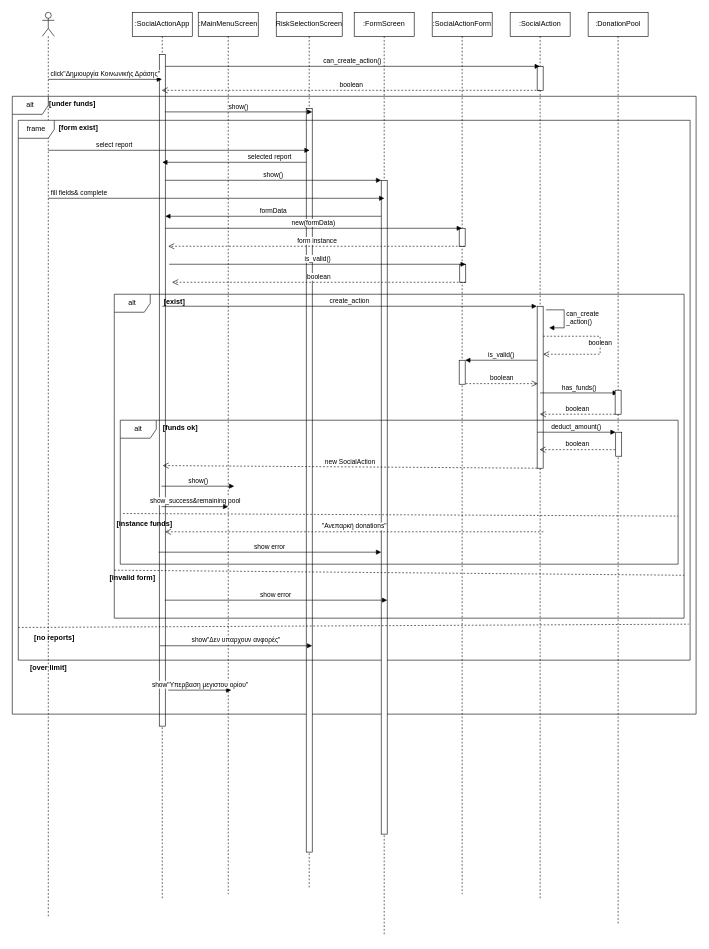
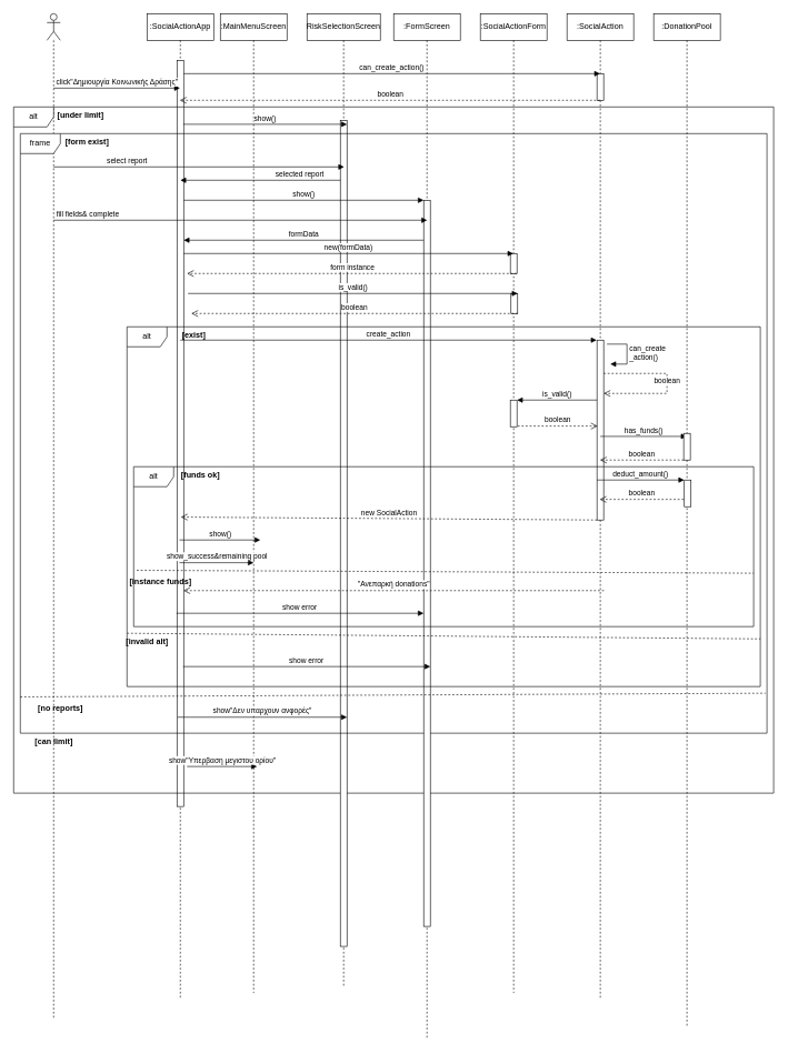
  <mxCell id="0" />
  <mxCell id="1" parent="0" />
  <mxCell id="2" value="" style="shape=umlLifeline;perimeter=lifelinePerimeter;whiteSpace=wrap;html=1;container=1;dropTarget=0;collapsible=0;recursiveResize=0;outlineConnect=0;portConstraint=eastwest;newEdgeStyle={&quot;curved&quot;:0,&quot;rounded&quot;:0};participant=umlActor;" vertex="1" parent="1"><mxGeometry x="70" y="20" width="20" height="1510" as="geometry" /></mxCell>
  <mxCell id="3" value=":SocialActionApp" style="shape=umlLifeline;perimeter=lifelinePerimeter;whiteSpace=wrap;html=1;container=1;dropTarget=0;collapsible=0;recursiveResize=0;outlineConnect=0;portConstraint=eastwest;newEdgeStyle={&quot;curved&quot;:0,&quot;rounded&quot;:0};" vertex="1" parent="1"><mxGeometry x="220" y="20" width="100" height="1480" as="geometry" /></mxCell>
  <mxCell id="4" value="" style="html=1;points=[[0,0,0,0,5],[0,1,0,0,-5],[1,0,0,0,5],[1,1,0,0,-5]];perimeter=orthogonalPerimeter;outlineConnect=0;targetShapes=umlLifeline;portConstraint=eastwest;newEdgeStyle={&quot;curved&quot;:0,&quot;rounded&quot;:0};" vertex="1" parent="3"><mxGeometry x="45" y="70" width="10" height="1120" as="geometry" /></mxCell>
  <mxCell id="5" value=":MainMenuScreen" style="shape=umlLifeline;perimeter=lifelinePerimeter;whiteSpace=wrap;html=1;container=1;dropTarget=0;collapsible=0;recursiveResize=0;outlineConnect=0;portConstraint=eastwest;newEdgeStyle={&quot;curved&quot;:0,&quot;rounded&quot;:0};" vertex="1" parent="1"><mxGeometry x="330" y="20" width="100" height="1470" as="geometry" /></mxCell>
  <mxCell id="6" value="RiskSelectionScreen" style="shape=umlLifeline;perimeter=lifelinePerimeter;whiteSpace=wrap;html=1;container=1;dropTarget=0;collapsible=0;recursiveResize=0;outlineConnect=0;portConstraint=eastwest;newEdgeStyle={&quot;curved&quot;:0,&quot;rounded&quot;:0};" vertex="1" parent="1"><mxGeometry x="460" y="20" width="110" height="1460" as="geometry" /></mxCell>
  <mxCell id="7" value=":FormScreen" style="shape=umlLifeline;perimeter=lifelinePerimeter;whiteSpace=wrap;html=1;container=1;dropTarget=0;collapsible=0;recursiveResize=0;outlineConnect=0;portConstraint=eastwest;newEdgeStyle={&quot;curved&quot;:0,&quot;rounded&quot;:0};" vertex="1" parent="1"><mxGeometry x="590" y="20" width="100" height="1540" as="geometry" /></mxCell>
  <mxCell id="8" value=":SocialActionForm" style="shape=umlLifeline;perimeter=lifelinePerimeter;whiteSpace=wrap;html=1;container=1;dropTarget=0;collapsible=0;recursiveResize=0;outlineConnect=0;portConstraint=eastwest;newEdgeStyle={&quot;curved&quot;:0,&quot;rounded&quot;:0};" vertex="1" parent="1"><mxGeometry x="720" y="20" width="100" height="1470" as="geometry" /></mxCell>
  <mxCell id="9" value="" style="html=1;points=[[0,0,0,0,5],[0,1,0,0,-5],[1,0,0,0,5],[1,1,0,0,-5]];perimeter=orthogonalPerimeter;outlineConnect=0;targetShapes=umlLifeline;portConstraint=eastwest;newEdgeStyle={&quot;curved&quot;:0,&quot;rounded&quot;:0};" vertex="1" parent="8"><mxGeometry x="45" y="360" width="10" height="30" as="geometry" /></mxCell>
  <mxCell id="10" value=":SocialAction" style="shape=umlLifeline;perimeter=lifelinePerimeter;whiteSpace=wrap;html=1;container=1;dropTarget=0;collapsible=0;recursiveResize=0;outlineConnect=0;portConstraint=eastwest;newEdgeStyle={&quot;curved&quot;:0,&quot;rounded&quot;:0};" vertex="1" parent="1"><mxGeometry x="850" y="20" width="100" height="1480" as="geometry" /></mxCell>
  <mxCell id="11" value="" style="html=1;points=[[0,0,0,0,5],[0,1,0,0,-5],[1,0,0,0,5],[1,1,0,0,-5]];perimeter=orthogonalPerimeter;outlineConnect=0;targetShapes=umlLifeline;portConstraint=eastwest;newEdgeStyle={&quot;curved&quot;:0,&quot;rounded&quot;:0};" vertex="1" parent="10"><mxGeometry x="45" y="90" width="10" height="40" as="geometry" /></mxCell>
  <mxCell id="12" value=":DonationPool" style="shape=umlLifeline;perimeter=lifelinePerimeter;whiteSpace=wrap;html=1;container=1;dropTarget=0;collapsible=0;recursiveResize=0;outlineConnect=0;portConstraint=eastwest;newEdgeStyle={&quot;curved&quot;:0,&quot;rounded&quot;:0};" vertex="1" parent="1"><mxGeometry x="980" y="20" width="100" height="1520" as="geometry" /></mxCell>
  <mxCell id="13" value="click&quot;Δημιουργία Κοινωνικής Δράσης&quot;" style="html=1;verticalAlign=bottom;endArrow=block;curved=0;rounded=0;exitX=0.5;exitY=0.074;exitDx=0;exitDy=0;exitPerimeter=0;" edge="1" parent="1" source="2" target="3"><mxGeometry width="80" relative="1" as="geometry"><mxPoint x="90" y="90" as="sourcePoint" /><mxPoint x="170" y="90" as="targetPoint" /></mxGeometry></mxCell>
  <mxCell id="14" value="can_create_action()" style="html=1;verticalAlign=bottom;endArrow=block;curved=0;rounded=0;" edge="1" parent="1"><mxGeometry width="80" relative="1" as="geometry"><mxPoint x="275" y="110" as="sourcePoint" /><mxPoint x="899.5" y="110" as="targetPoint" /></mxGeometry></mxCell>
  <mxCell id="15" value="boolean" style="html=1;verticalAlign=bottom;endArrow=open;dashed=1;endSize=8;curved=0;rounded=0;" edge="1" parent="1"><mxGeometry relative="1" as="geometry"><mxPoint x="899.5" y="150" as="sourcePoint" /><mxPoint x="269.167" y="150" as="targetPoint" /></mxGeometry></mxCell>
  <mxCell id="16" value="alt" style="shape=umlFrame;whiteSpace=wrap;html=1;pointerEvents=0;" vertex="1" parent="1"><mxGeometry x="20" y="160" width="1140" height="1030" as="geometry" /></mxCell>
- <mxCell id="17" value="[under funds]" style="text;align=center;fontStyle=1;verticalAlign=middle;spacingLeft=3;spacingRight=3;strokeColor=none;rotatable=0;points=[[0,0.5],[1,0.5]];portConstraint=eastwest;html=1;" vertex="1" parent="1"><mxGeometry x="80" y="160" width="80" height="26" as="geometry" /></mxCell>
+ <mxCell id="17" value="[under limit]" style="text;align=center;fontStyle=1;verticalAlign=middle;spacingLeft=3;spacingRight=3;strokeColor=none;rotatable=0;points=[[0,0.5],[1,0.5]];portConstraint=eastwest;html=1;" vertex="1" parent="1"><mxGeometry x="80" y="160" width="80" height="26" as="geometry" /></mxCell>
  <mxCell id="18" value="" style="html=1;points=[[0,0,0,0,5],[0,1,0,0,-5],[1,0,0,0,5],[1,1,0,0,-5]];perimeter=orthogonalPerimeter;outlineConnect=0;targetShapes=umlLifeline;portConstraint=eastwest;newEdgeStyle={&quot;curved&quot;:0,&quot;rounded&quot;:0};" vertex="1" parent="1"><mxGeometry x="510" y="180" width="10" height="1240" as="geometry" /></mxCell>
  <mxCell id="19" value="show()" style="html=1;verticalAlign=bottom;endArrow=block;curved=0;rounded=0;" edge="1" parent="1"><mxGeometry width="80" relative="1" as="geometry"><mxPoint x="274.333" y="186" as="sourcePoint" /><mxPoint x="520" y="186" as="targetPoint" /></mxGeometry></mxCell>
  <mxCell id="20" value="frame" style="shape=umlFrame;whiteSpace=wrap;html=1;pointerEvents=0;" vertex="1" parent="1"><mxGeometry x="30" y="200" width="1120" height="900" as="geometry" /></mxCell>
  <mxCell id="21" value="[form exist]" style="text;align=center;fontStyle=1;verticalAlign=middle;spacingLeft=3;spacingRight=3;strokeColor=none;rotatable=0;points=[[0,0.5],[1,0.5]];portConstraint=eastwest;html=1;" vertex="1" parent="1"><mxGeometry x="90" y="200" width="80" height="26" as="geometry" /></mxCell>
  <mxCell id="22" value="select report" style="html=1;verticalAlign=bottom;endArrow=block;curved=0;rounded=0;" edge="1" parent="1"><mxGeometry x="-0.495" width="80" relative="1" as="geometry"><mxPoint x="80.003" y="250" as="sourcePoint" /><mxPoint x="515.67" y="250" as="targetPoint" /><mxPoint as="offset" /></mxGeometry></mxCell>
  <mxCell id="23" value="selected report" style="html=1;verticalAlign=bottom;endArrow=block;curved=0;rounded=0;" edge="1" parent="1"><mxGeometry x="-0.495" width="80" relative="1" as="geometry"><mxPoint x="510.3" y="270" as="sourcePoint" /><mxPoint x="270" y="270" as="targetPoint" /><mxPoint as="offset" /></mxGeometry></mxCell>
  <mxCell id="24" value="show()" style="html=1;verticalAlign=bottom;endArrow=block;curved=0;rounded=0;" edge="1" parent="1" target="25"><mxGeometry width="80" relative="1" as="geometry"><mxPoint x="275" y="300" as="sourcePoint" /><mxPoint x="639.5" y="300" as="targetPoint" /></mxGeometry></mxCell>
  <mxCell id="25" value="" style="html=1;points=[[0,0,0,0,5],[0,1,0,0,-5],[1,0,0,0,5],[1,1,0,0,-5]];perimeter=orthogonalPerimeter;outlineConnect=0;targetShapes=umlLifeline;portConstraint=eastwest;newEdgeStyle={&quot;curved&quot;:0,&quot;rounded&quot;:0};" vertex="1" parent="1"><mxGeometry x="635" y="300" width="10" height="1090" as="geometry" /></mxCell>
  <mxCell id="26" value="fill fields&amp;amp; complete" style="html=1;verticalAlign=bottom;endArrow=block;curved=0;rounded=0;" edge="1" parent="1"><mxGeometry x="-0.822" width="80" relative="1" as="geometry"><mxPoint x="80.004" y="330" as="sourcePoint" /><mxPoint x="640.18" y="330" as="targetPoint" /><mxPoint x="1" as="offset" /></mxGeometry></mxCell>
  <mxCell id="27" value="formData" style="html=1;verticalAlign=bottom;endArrow=block;curved=0;rounded=0;" edge="1" parent="1"><mxGeometry width="80" relative="1" as="geometry"><mxPoint x="635" y="360" as="sourcePoint" /><mxPoint x="275" y="360" as="targetPoint" /></mxGeometry></mxCell>
  <mxCell id="28" value="new(formData)" style="html=1;verticalAlign=bottom;endArrow=block;curved=0;rounded=0;" edge="1" parent="1"><mxGeometry width="80" relative="1" as="geometry"><mxPoint x="275" y="380" as="sourcePoint" /><mxPoint x="769.5" y="380" as="targetPoint" /></mxGeometry></mxCell>
  <mxCell id="29" value="form instance" style="html=1;verticalAlign=bottom;endArrow=open;dashed=1;endSize=8;curved=0;rounded=0;" edge="1" parent="1"><mxGeometry relative="1" as="geometry"><mxPoint x="774.5" y="410" as="sourcePoint" /><mxPoint x="280" y="410" as="targetPoint" /></mxGeometry></mxCell>
  <mxCell id="30" value="" style="html=1;points=[[0,0,0,0,5],[0,1,0,0,-5],[1,0,0,0,5],[1,1,0,0,-5]];perimeter=orthogonalPerimeter;outlineConnect=0;targetShapes=umlLifeline;portConstraint=eastwest;newEdgeStyle={&quot;curved&quot;:0,&quot;rounded&quot;:0};" vertex="1" parent="1"><mxGeometry x="766" y="440" width="10" height="30" as="geometry" /></mxCell>
  <mxCell id="31" value="is_valid()" style="html=1;verticalAlign=bottom;endArrow=block;curved=0;rounded=0;" edge="1" parent="1"><mxGeometry width="80" relative="1" as="geometry"><mxPoint x="281.5" y="440" as="sourcePoint" /><mxPoint x="776" y="440" as="targetPoint" /></mxGeometry></mxCell>
  <mxCell id="32" value="boolean" style="html=1;verticalAlign=bottom;endArrow=open;dashed=1;endSize=8;curved=0;rounded=0;entryX=1.5;entryY=0.488;entryDx=0;entryDy=0;entryPerimeter=0;" edge="1" parent="1"><mxGeometry relative="1" as="geometry"><mxPoint x="776" y="470" as="sourcePoint" /><mxPoint x="286.5" y="470" as="targetPoint" /></mxGeometry></mxCell>
  <mxCell id="33" value="alt" style="shape=umlFrame;whiteSpace=wrap;html=1;pointerEvents=0;" vertex="1" parent="1"><mxGeometry x="190" y="490" width="950" height="540" as="geometry" /></mxCell>
  <mxCell id="34" value="[exist]" style="text;align=center;fontStyle=1;verticalAlign=middle;spacingLeft=3;spacingRight=3;strokeColor=none;rotatable=0;points=[[0,0.5],[1,0.5]];portConstraint=eastwest;html=1;" vertex="1" parent="1"><mxGeometry x="250" y="490" width="80" height="26" as="geometry" /></mxCell>
  <mxCell id="35" value="create_action" style="html=1;verticalAlign=bottom;endArrow=block;curved=0;rounded=0;" edge="1" parent="1"><mxGeometry width="80" relative="1" as="geometry"><mxPoint x="270" y="510" as="sourcePoint" /><mxPoint x="894.5" y="510" as="targetPoint" /></mxGeometry></mxCell>
  <mxCell id="36" value="" style="html=1;points=[[0,0,0,0,5],[0,1,0,0,-5],[1,0,0,0,5],[1,1,0,0,-5]];perimeter=orthogonalPerimeter;outlineConnect=0;targetShapes=umlLifeline;portConstraint=eastwest;newEdgeStyle={&quot;curved&quot;:0,&quot;rounded&quot;:0};" vertex="1" parent="1"><mxGeometry x="895" y="510" width="10" height="270" as="geometry" /></mxCell>
  <mxCell id="37" value="can_create&lt;div&gt;_action()&lt;/div&gt;" style="html=1;align=left;spacingLeft=2;endArrow=block;rounded=0;edgeStyle=orthogonalEdgeStyle;curved=0;rounded=0;" edge="1" parent="1"><mxGeometry relative="1" as="geometry"><mxPoint x="910" y="516" as="sourcePoint" /><Array as="points"><mxPoint x="940" y="546" /></Array><mxPoint x="915" y="546" as="targetPoint" /></mxGeometry></mxCell>
  <mxCell id="38" value="boolean" style="html=1;verticalAlign=bottom;endArrow=open;dashed=1;endSize=8;curved=0;rounded=0;" edge="1" parent="1"><mxGeometry x="0.045" relative="1" as="geometry"><mxPoint x="905" y="560" as="sourcePoint" /><mxPoint x="905" y="590" as="targetPoint" /><Array as="points"><mxPoint x="1000" y="560" /><mxPoint x="1000" y="580" /><mxPoint x="1000" y="590" /></Array><mxPoint as="offset" /></mxGeometry></mxCell>
  <mxCell id="39" value="is_valid()" style="html=1;verticalAlign=bottom;endArrow=block;curved=0;rounded=0;" edge="1" parent="1" target="40"><mxGeometry width="80" relative="1" as="geometry"><mxPoint x="895" y="600" as="sourcePoint" /><mxPoint x="769.5" y="600" as="targetPoint" /></mxGeometry></mxCell>
  <mxCell id="40" value="" style="html=1;points=[[0,0,0,0,5],[0,1,0,0,-5],[1,0,0,0,5],[1,1,0,0,-5]];perimeter=orthogonalPerimeter;outlineConnect=0;targetShapes=umlLifeline;portConstraint=eastwest;newEdgeStyle={&quot;curved&quot;:0,&quot;rounded&quot;:0};" vertex="1" parent="1"><mxGeometry x="765" y="600" width="10" height="40" as="geometry" /></mxCell>
  <mxCell id="41" value="boolean" style="html=1;verticalAlign=bottom;endArrow=open;dashed=1;endSize=8;curved=0;rounded=0;" edge="1" parent="1"><mxGeometry relative="1" as="geometry"><mxPoint x="776" y="639" as="sourcePoint" /><mxPoint x="896" y="639" as="targetPoint" /></mxGeometry></mxCell>
  <mxCell id="42" value="has_funds()" style="html=1;verticalAlign=bottom;endArrow=block;curved=0;rounded=0;" edge="1" parent="1" target="12"><mxGeometry width="80" relative="1" as="geometry"><mxPoint x="900" y="654.5" as="sourcePoint" /><mxPoint x="980" y="654.5" as="targetPoint" /></mxGeometry></mxCell>
  <mxCell id="43" value="" style="html=1;points=[[0,0,0,0,5],[0,1,0,0,-5],[1,0,0,0,5],[1,1,0,0,-5]];perimeter=orthogonalPerimeter;outlineConnect=0;targetShapes=umlLifeline;portConstraint=eastwest;newEdgeStyle={&quot;curved&quot;:0,&quot;rounded&quot;:0};" vertex="1" parent="1"><mxGeometry x="1025" y="650" width="10" height="40" as="geometry" /></mxCell>
  <mxCell id="44" value="boolean" style="html=1;verticalAlign=bottom;endArrow=open;dashed=1;endSize=8;curved=0;rounded=0;" edge="1" parent="1" target="10"><mxGeometry relative="1" as="geometry"><mxPoint x="1025" y="690" as="sourcePoint" /><mxPoint x="945" y="690" as="targetPoint" /></mxGeometry></mxCell>
  <mxCell id="45" value="deduct_amount()" style="html=1;verticalAlign=bottom;endArrow=block;curved=0;rounded=0;" edge="1" parent="1"><mxGeometry width="80" relative="1" as="geometry"><mxPoint x="895.002" y="720" as="sourcePoint" /><mxPoint x="1025.82" y="720" as="targetPoint" /></mxGeometry></mxCell>
  <mxCell id="46" value="" style="html=1;points=[[0,0,0,0,5],[0,1,0,0,-5],[1,0,0,0,5],[1,1,0,0,-5]];perimeter=orthogonalPerimeter;outlineConnect=0;targetShapes=umlLifeline;portConstraint=eastwest;newEdgeStyle={&quot;curved&quot;:0,&quot;rounded&quot;:0};" vertex="1" parent="1"><mxGeometry x="1026" y="720" width="10" height="40" as="geometry" /></mxCell>
  <mxCell id="47" value="boolean" style="html=1;verticalAlign=bottom;endArrow=open;dashed=1;endSize=8;curved=0;rounded=0;" edge="1" parent="1"><mxGeometry relative="1" as="geometry"><mxPoint x="1025" y="749.09" as="sourcePoint" /><mxPoint x="899" y="749.09" as="targetPoint" /></mxGeometry></mxCell>
  <mxCell id="48" value="alt" style="shape=umlFrame;whiteSpace=wrap;html=1;pointerEvents=0;" vertex="1" parent="1"><mxGeometry x="200" y="700" width="930" height="240" as="geometry" /></mxCell>
  <mxCell id="49" value="[funds ok]" style="text;align=center;fontStyle=1;verticalAlign=middle;spacingLeft=3;spacingRight=3;strokeColor=none;rotatable=0;points=[[0,0.5],[1,0.5]];portConstraint=eastwest;html=1;" vertex="1" parent="1"><mxGeometry x="260" y="700" width="80" height="26" as="geometry" /></mxCell>
  <mxCell id="50" value="new SocialAction" style="html=1;verticalAlign=bottom;endArrow=open;dashed=1;endSize=8;curved=0;rounded=0;exitX=0.748;exitY=0.021;exitDx=0;exitDy=0;exitPerimeter=0;entryX=0.142;entryY=0.049;entryDx=0;entryDy=0;entryPerimeter=0;" edge="1" parent="1"><mxGeometry relative="1" as="geometry"><mxPoint x="895" y="780" as="sourcePoint" /><mxPoint x="270.72" y="775.604" as="targetPoint" /></mxGeometry></mxCell>
  <mxCell id="51" value="show()" style="html=1;verticalAlign=bottom;endArrow=block;curved=0;rounded=0;" edge="1" parent="1"><mxGeometry width="80" relative="1" as="geometry"><mxPoint x="268.682" y="810" as="sourcePoint" /><mxPoint x="390" y="810" as="targetPoint" /></mxGeometry></mxCell>
  <mxCell id="52" value="show_success&amp;amp;remaining pool" style="html=1;verticalAlign=bottom;endArrow=block;curved=0;rounded=0;" edge="1" parent="1"><mxGeometry width="80" relative="1" as="geometry"><mxPoint x="268.682" y="844.09" as="sourcePoint" /><mxPoint x="380" y="844.09" as="targetPoint" /></mxGeometry></mxCell>
  <mxCell id="53" value="" style="endArrow=none;dashed=1;html=1;rounded=0;exitX=0.005;exitY=0.648;exitDx=0;exitDy=0;exitPerimeter=0;entryX=1;entryY=0.666;entryDx=0;entryDy=0;entryPerimeter=0;" edge="1" parent="1" source="48" target="48"><mxGeometry width="50" height="50" relative="1" as="geometry"><mxPoint x="440" y="780" as="sourcePoint" /><mxPoint x="490" y="730" as="targetPoint" /></mxGeometry></mxCell>
  <mxCell id="54" value="[instance funds]" style="text;align=center;fontStyle=1;verticalAlign=middle;spacingLeft=3;spacingRight=3;strokeColor=none;rotatable=0;points=[[0,0.5],[1,0.5]];portConstraint=eastwest;html=1;" vertex="1" parent="1"><mxGeometry x="200" y="860" width="80" height="26" as="geometry" /></mxCell>
  <mxCell id="55" value="&quot;Ανεπαρκή donations&quot;" style="html=1;verticalAlign=bottom;endArrow=open;dashed=1;endSize=8;curved=0;rounded=0;" edge="1" parent="1"><mxGeometry relative="1" as="geometry"><mxPoint x="905.41" y="886" as="sourcePoint" /><mxPoint x="274.592" y="886" as="targetPoint" /></mxGeometry></mxCell>
  <mxCell id="56" value="show error" style="html=1;verticalAlign=bottom;endArrow=block;curved=0;rounded=0;" edge="1" parent="1"><mxGeometry width="80" relative="1" as="geometry"><mxPoint x="264.182" y="920" as="sourcePoint" /><mxPoint x="635" y="920" as="targetPoint" /></mxGeometry></mxCell>
  <mxCell id="57" value="" style="endArrow=none;dashed=1;html=1;rounded=0;exitX=0;exitY=0.688;exitDx=0;exitDy=0;exitPerimeter=0;entryX=1;entryY=0.666;entryDx=0;entryDy=0;entryPerimeter=0;" edge="1" parent="1"><mxGeometry width="50" height="50" relative="1" as="geometry"><mxPoint x="190" y="950" as="sourcePoint" /><mxPoint x="1140" y="958.48" as="targetPoint" /><Array as="points" /></mxGeometry></mxCell>
- <mxCell id="58" value="[invalid form]" style="text;align=center;fontStyle=1;verticalAlign=middle;spacingLeft=3;spacingRight=3;strokeColor=none;rotatable=0;points=[[0,0.5],[1,0.5]];portConstraint=eastwest;html=1;" vertex="1" parent="1"><mxGeometry x="180" y="950" width="80" height="26" as="geometry" /></mxCell>
+ <mxCell id="58" value="[invalid alt]" style="text;align=center;fontStyle=1;verticalAlign=middle;spacingLeft=3;spacingRight=3;strokeColor=none;rotatable=0;points=[[0,0.5],[1,0.5]];portConstraint=eastwest;html=1;" vertex="1" parent="1"><mxGeometry x="180" y="950" width="80" height="26" as="geometry" /></mxCell>
  <mxCell id="59" value="show error" style="html=1;verticalAlign=bottom;endArrow=block;curved=0;rounded=0;" edge="1" parent="1"><mxGeometry width="80" relative="1" as="geometry"><mxPoint x="274.182" y="1000" as="sourcePoint" /><mxPoint x="645" y="1000" as="targetPoint" /></mxGeometry></mxCell>
  <mxCell id="60" value="" style="endArrow=none;dashed=1;html=1;rounded=0;exitX=0.005;exitY=0.994;exitDx=0;exitDy=0;exitPerimeter=0;entryX=1.003;entryY=0.988;entryDx=0;entryDy=0;entryPerimeter=0;" edge="1" parent="1"><mxGeometry width="50" height="50" relative="1" as="geometry"><mxPoint x="30" y="1045.52" as="sourcePoint" /><mxPoint x="1147.76" y="1040" as="targetPoint" /></mxGeometry></mxCell>
  <mxCell id="61" value="[no reports]" style="text;align=center;fontStyle=1;verticalAlign=middle;spacingLeft=3;spacingRight=3;strokeColor=none;rotatable=0;points=[[0,0.5],[1,0.5]];portConstraint=eastwest;html=1;" vertex="1" parent="1"><mxGeometry x="50" y="1050" width="80" height="26" as="geometry" /></mxCell>
  <mxCell id="62" value="show&quot;Δεν υπαρχουν ανφορές&quot;" style="html=1;verticalAlign=bottom;endArrow=block;curved=0;rounded=0;entryX=0.347;entryY=0.011;entryDx=0;entryDy=0;entryPerimeter=0;" edge="1" parent="1"><mxGeometry width="80" relative="1" as="geometry"><mxPoint x="265.972" y="1076" as="sourcePoint" /><mxPoint x="520" y="1076" as="targetPoint" /></mxGeometry></mxCell>
- <mxCell id="63" value="[over limit]" style="text;align=center;fontStyle=1;verticalAlign=middle;spacingLeft=3;spacingRight=3;strokeColor=none;rotatable=0;points=[[0,0.5],[1,0.5]];portConstraint=eastwest;html=1;" vertex="1" parent="1"><mxGeometry x="40" y="1100" width="80" height="26" as="geometry" /></mxCell>
+ <mxCell id="63" value="[can limit]" style="text;align=center;fontStyle=1;verticalAlign=middle;spacingLeft=3;spacingRight=3;strokeColor=none;rotatable=0;points=[[0,0.5],[1,0.5]];portConstraint=eastwest;html=1;" vertex="1" parent="1"><mxGeometry x="40" y="1100" width="80" height="26" as="geometry" /></mxCell>
  <mxCell id="64" value="show&quot;Υπερβαση μεγιστου ορίου&quot;" style="html=1;verticalAlign=bottom;endArrow=block;curved=0;rounded=0;" edge="1" parent="1"><mxGeometry width="80" relative="1" as="geometry"><mxPoint x="280" y="1150" as="sourcePoint" /><mxPoint x="385" y="1150" as="targetPoint" /></mxGeometry></mxCell>
